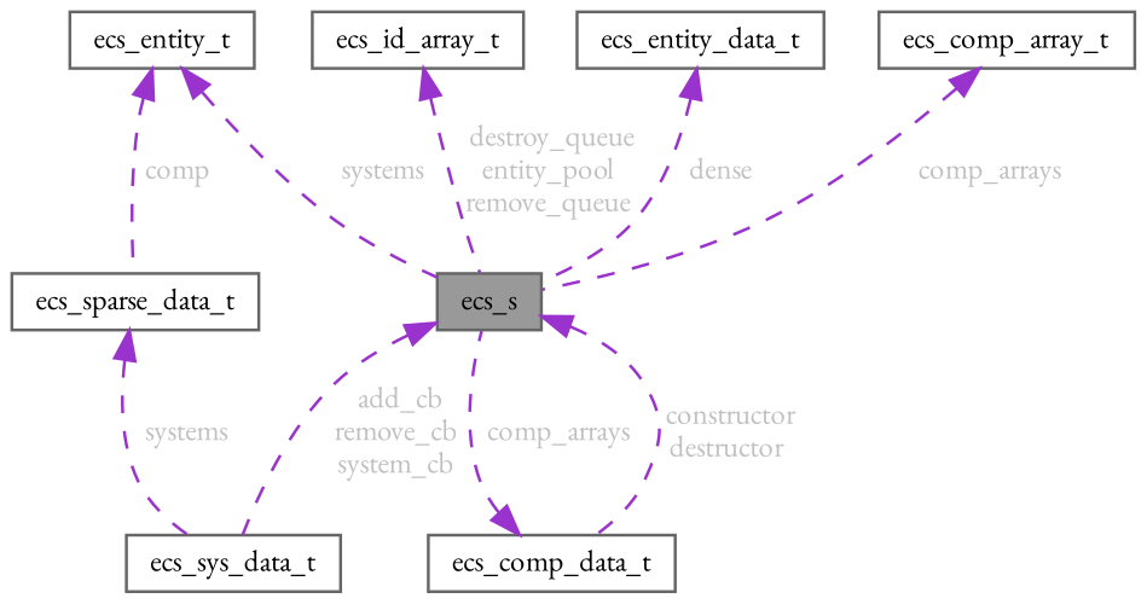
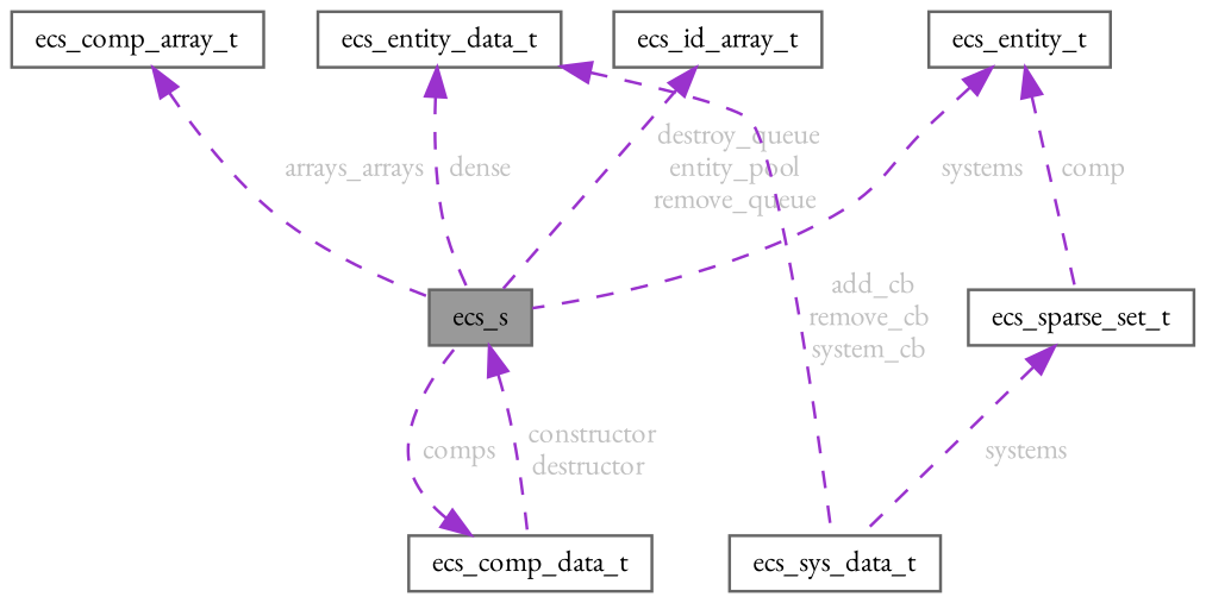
  digraph {
    fontname="EB Garamond"
    node [color=gray40 fillcolor=white fontname="EB Garamond" fontsize=10 shape=box style=filled]
    edge [color=darkorchid3 dir=back fontcolor=grey fontname="EB Garamond" fontsize=10 labelfontname=Helvetica labelfontsize=10 style=dashed]
    n1 [fillcolor=grey60 fontcolor=black height=0.2 label=ecs_s width=0.4]
    n2 [height=0.2 label=ecs_comp_data_t width=0.4]
    n3 [height=0.2 label=ecs_sys_data_t width=0.4]
    n4 [height=0.2 label=ecs_id_array_t width=0.4]
    n5 [height=0.2 label=ecs_entity_data_t width=0.4]
    n6 [height=0.2 label=ecs_comp_array_t width=0.4]
-   n7 [height=0.2 label=ecs_sparse_data_t width=0.4]
+   n7 [height=0.2 label=ecs_sparse_set_t width=0.4]
    n8 [height=0.2 label=ecs_entity_t width=0.4]
    n1 -> n2 [label=" constructor\ndestructor"]
-   n1 -> n3 [label=" add_cb\nremove_cb\nsystem_cb"]
-   n2 -> n1 [label=" comp_arrays"]
+   n5 -> n3 [label=" add_cb\nremove_cb\nsystem_cb"]
+   n2 -> n1 [label=" comps"]
    n4 -> n1 [label=" destroy_queue\nentity_pool\nremove_queue"]
    n5 -> n1 [label=" dense"]
-   n6 -> n1 [label=" comp_arrays"]
+   n6 -> n1 [label=" arrays_arrays"]
    n7 -> n3 [label=" systems"]
    n8 -> n1 [label=" systems"]
    n8 -> n7 [label=" comp"]
  }
